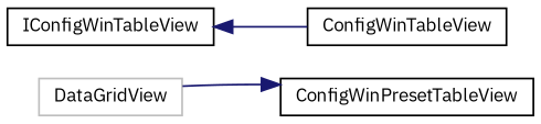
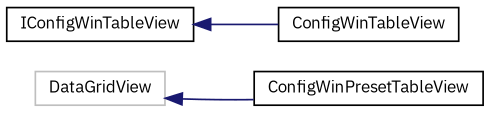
  digraph {
    fontname="IBM Plex Sans"
    rankdir=LR
    node [color=black fillcolor=white fontname="IBM Plex Sans" fontsize=10 shape=record style=filled]
    edge [color=midnightblue dir=back fontname="IBM Plex Sans" fontsize=10 labelfontname=Helvetica labelfontsize=10 style=solid]
    n1 [color=grey75 height=0.2 label=DataGridView width=0.4]
    n2 [height=0.2 label=ConfigWinPresetTableView width=0.4]
    n3 [height=0.2 label=ConfigWinTableView width=0.4]
    n4 [height=0.2 label=IConfigWinTableView width=0.4]
-   n2 -> n1
+   n1 -> n2
    n4 -> n3
  }
